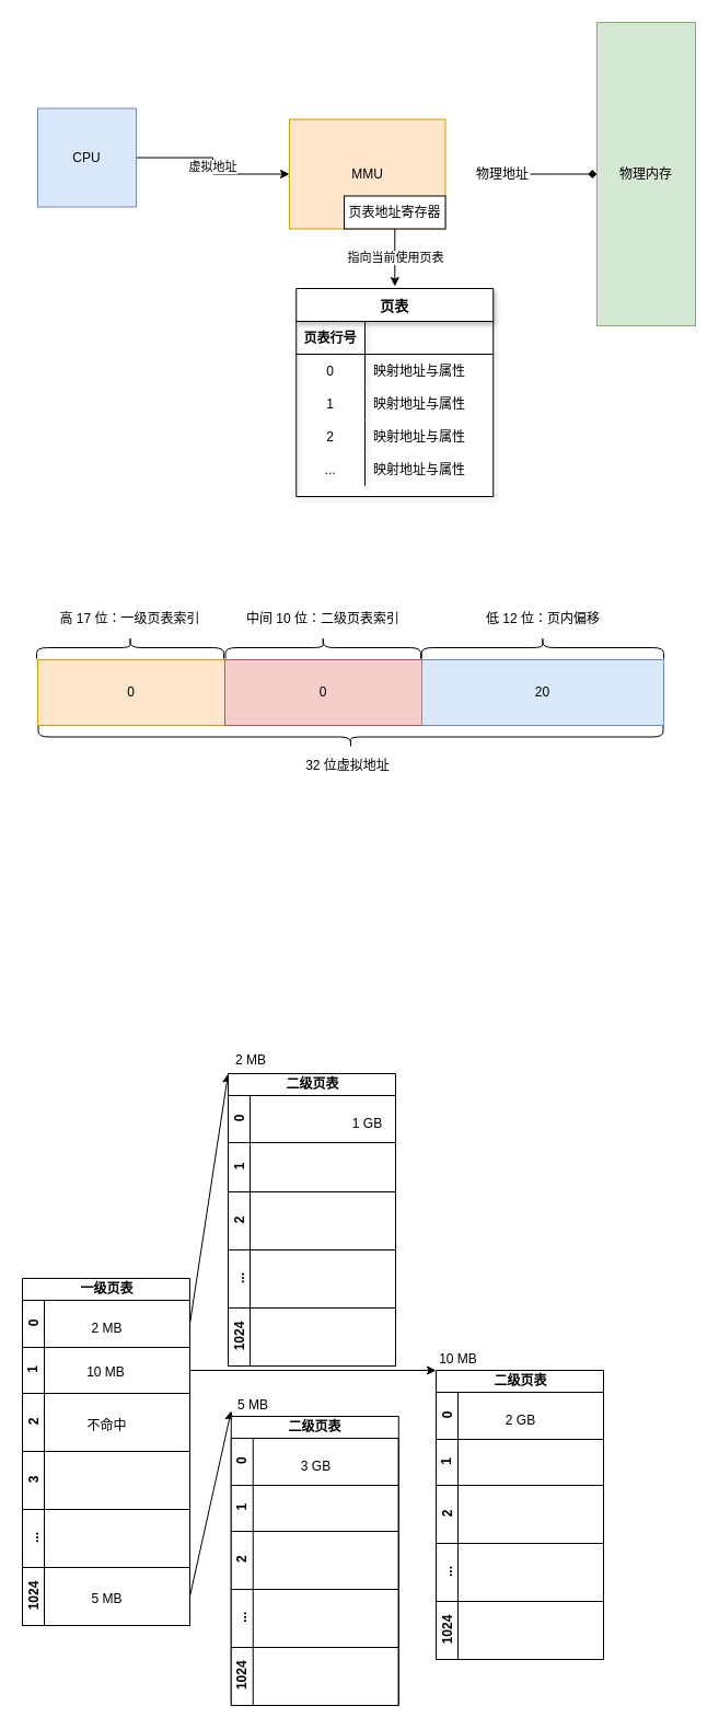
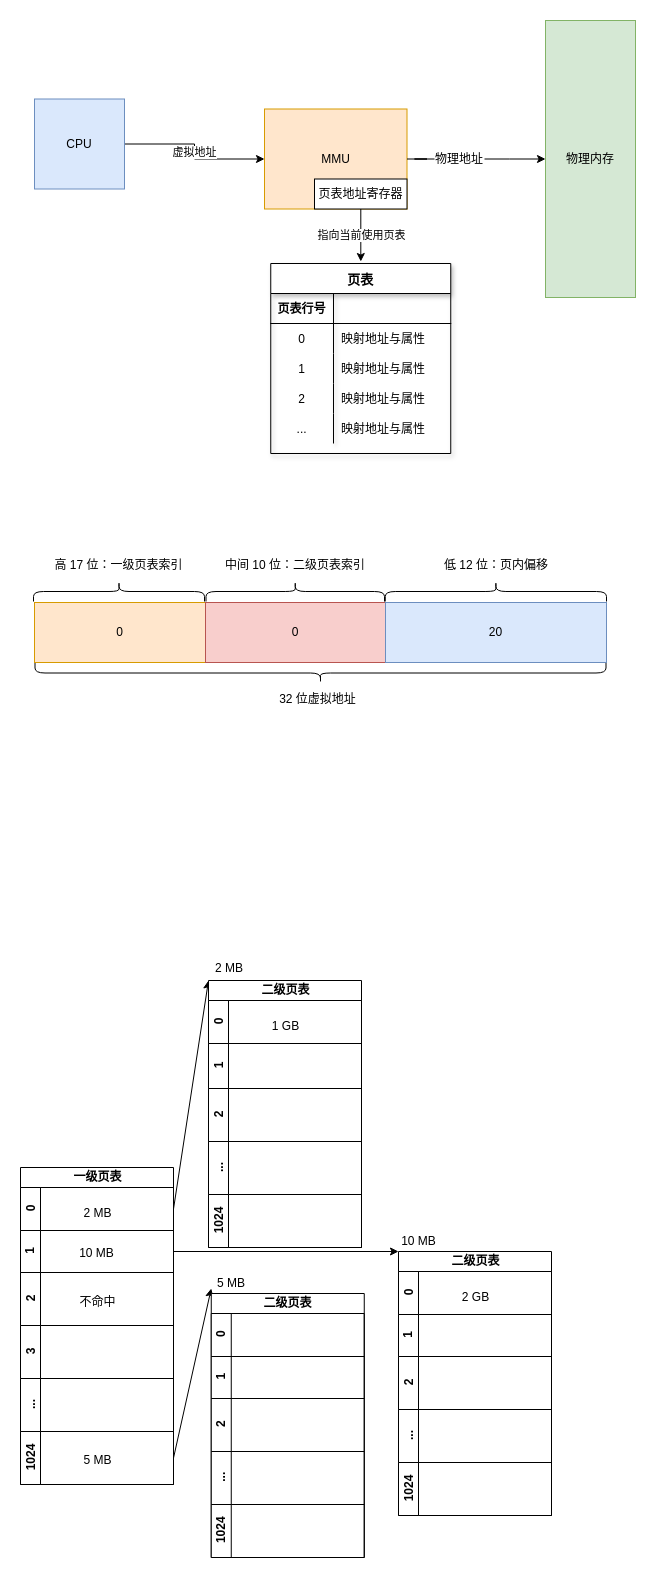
  <mxCell id="0" />
  <mxCell id="1" parent="0" />
  <mxCell id="2" value="虚拟地址" style="edgeStyle=orthogonalEdgeStyle;rounded=0;orthogonalLoop=1;jettySize=auto;html=1;" parent="1" source="3" target="4" edge="1"><mxGeometry relative="1" as="geometry" /></mxCell>
  <mxCell id="3" value="CPU" style="rounded=0;whiteSpace=wrap;html=1;fillColor=#dae8fc;strokeColor=#6c8ebf;" parent="1" vertex="1"><mxGeometry x="34" y="98.5" width="90" height="90" as="geometry" /></mxCell>
  <mxCell id="4" value="MMU" style="rounded=0;whiteSpace=wrap;html=1;fillColor=#ffe6cc;strokeColor=#d79b00;" parent="1" vertex="1"><mxGeometry x="264" y="108.5" width="142.5" height="100" as="geometry" /></mxCell>
  <mxCell id="5" value="物理内存" style="rounded=0;whiteSpace=wrap;html=1;fillColor=#d5e8d4;strokeColor=#82b366;" parent="1" vertex="1"><mxGeometry x="545" y="20" width="90" height="277" as="geometry" /></mxCell>
- <mxCell id="6" value="" style="edgeStyle=orthogonalEdgeStyle;rounded=0;orthogonalLoop=1;jettySize=auto;html=1;endArrow=diamond;" parent="1" source="7" target="5" edge="1"><mxGeometry relative="1" as="geometry"><Array as="points"><mxPoint x="509" y="159" /><mxPoint x="509" y="159" /></Array></mxGeometry></mxCell>
+ <mxCell id="6" value="" style="edgeStyle=orthogonalEdgeStyle;rounded=0;orthogonalLoop=1;jettySize=auto;html=1;" parent="1" source="7" target="5" edge="1"><mxGeometry relative="1" as="geometry"><Array as="points"><mxPoint x="509" y="159" /><mxPoint x="509" y="159" /></Array></mxGeometry></mxCell>
  <mxCell id="7" value="物理地址" style="text;html=1;strokeColor=none;fillColor=none;align=center;verticalAlign=middle;whiteSpace=wrap;rounded=0;" parent="1" vertex="1"><mxGeometry x="434" y="148.5" width="50" height="20" as="geometry" /></mxCell>
+ <mxCell id="8" value="" style="edgeStyle=orthogonalEdgeStyle;rounded=0;orthogonalLoop=1;jettySize=auto;html=1;endArrow=none;" parent="1" source="4" target="7" edge="1"><mxGeometry relative="1" as="geometry"><mxPoint x="406.5" y="158.5" as="sourcePoint" /><mxPoint x="504" y="158.5" as="targetPoint" /></mxGeometry></mxCell>
  <mxCell id="9" value="指向当前使用页表" style="edgeStyle=orthogonalEdgeStyle;rounded=0;orthogonalLoop=1;jettySize=auto;html=1;" parent="1" source="10" edge="1"><mxGeometry relative="1" as="geometry"><mxPoint x="360.3" y="261" as="targetPoint" /></mxGeometry></mxCell>
  <mxCell id="10" value="页表地址寄存器" style="rounded=0;whiteSpace=wrap;html=1;" parent="1" vertex="1"><mxGeometry x="314" y="178.5" width="92.5" height="30" as="geometry" /></mxCell>
  <mxCell id="11" value="页表" style="shape=table;startSize=30;container=1;collapsible=1;childLayout=tableLayout;fixedRows=1;rowLines=0;fontStyle=1;align=center;resizeLast=1;shadow=1;fontSize=13;" parent="1" vertex="1"><mxGeometry x="270.25" y="263" width="180" height="190" as="geometry" /></mxCell>
  <mxCell id="12" value="" style="shape=partialRectangle;collapsible=0;dropTarget=0;pointerEvents=0;fillColor=none;top=0;left=0;bottom=1;right=0;points=[[0,0.5],[1,0.5]];portConstraint=eastwest;" parent="11" vertex="1"><mxGeometry y="30" width="180" height="30" as="geometry" /></mxCell>
  <mxCell id="13" value="页表行号" style="shape=partialRectangle;connectable=0;fillColor=none;top=0;left=0;bottom=0;right=0;fontStyle=1;overflow=hidden;" parent="12" vertex="1"><mxGeometry width="62.75" height="30" as="geometry" /></mxCell>
  <mxCell id="14" value="" style="shape=partialRectangle;collapsible=0;dropTarget=0;pointerEvents=0;fillColor=none;top=0;left=0;bottom=0;right=0;points=[[0,0.5],[1,0.5]];portConstraint=eastwest;" parent="11" vertex="1"><mxGeometry y="60" width="180" height="30" as="geometry" /></mxCell>
  <mxCell id="15" value="0" style="shape=partialRectangle;connectable=0;fillColor=none;top=0;left=0;bottom=0;right=0;editable=1;overflow=hidden;" parent="14" vertex="1"><mxGeometry width="62.75" height="30" as="geometry" /></mxCell>
  <mxCell id="16" value="映射地址与属性" style="shape=partialRectangle;connectable=0;fillColor=none;top=0;left=0;bottom=0;right=0;align=left;spacingLeft=6;overflow=hidden;" parent="14" vertex="1"><mxGeometry x="62.75" width="117.25" height="30" as="geometry" /></mxCell>
  <mxCell id="17" value="" style="shape=partialRectangle;collapsible=0;dropTarget=0;pointerEvents=0;fillColor=none;top=0;left=0;bottom=0;right=0;points=[[0,0.5],[1,0.5]];portConstraint=eastwest;" parent="11" vertex="1"><mxGeometry y="90" width="180" height="30" as="geometry" /></mxCell>
  <mxCell id="18" value="1" style="shape=partialRectangle;connectable=0;fillColor=none;top=0;left=0;bottom=0;right=0;editable=1;overflow=hidden;" parent="17" vertex="1"><mxGeometry width="62.75" height="30" as="geometry" /></mxCell>
  <mxCell id="19" value="映射地址与属性" style="shape=partialRectangle;connectable=0;fillColor=none;top=0;left=0;bottom=0;right=0;align=left;spacingLeft=6;overflow=hidden;" parent="17" vertex="1"><mxGeometry x="62.75" width="117.25" height="30" as="geometry" /></mxCell>
  <mxCell id="20" value="" style="shape=partialRectangle;collapsible=0;dropTarget=0;pointerEvents=0;fillColor=none;top=0;left=0;bottom=0;right=0;points=[[0,0.5],[1,0.5]];portConstraint=eastwest;" parent="11" vertex="1"><mxGeometry y="120" width="180" height="30" as="geometry" /></mxCell>
  <mxCell id="21" value="2" style="shape=partialRectangle;connectable=0;fillColor=none;top=0;left=0;bottom=0;right=0;editable=1;overflow=hidden;" parent="20" vertex="1"><mxGeometry width="62.75" height="30" as="geometry" /></mxCell>
  <mxCell id="22" value="映射地址与属性" style="shape=partialRectangle;connectable=0;fillColor=none;top=0;left=0;bottom=0;right=0;align=left;spacingLeft=6;overflow=hidden;" parent="20" vertex="1"><mxGeometry x="62.75" width="117.25" height="30" as="geometry" /></mxCell>
  <mxCell id="23" value="" style="shape=partialRectangle;collapsible=0;dropTarget=0;pointerEvents=0;fillColor=none;top=0;left=0;bottom=0;right=0;points=[[0,0.5],[1,0.5]];portConstraint=eastwest;" parent="11" vertex="1"><mxGeometry y="150" width="180" height="30" as="geometry" /></mxCell>
  <mxCell id="24" value="..." style="shape=partialRectangle;connectable=0;fillColor=none;top=0;left=0;bottom=0;right=0;editable=1;overflow=hidden;" parent="23" vertex="1"><mxGeometry width="62.75" height="30" as="geometry" /></mxCell>
  <mxCell id="25" value="映射地址与属性" style="shape=partialRectangle;connectable=0;fillColor=none;top=0;left=0;bottom=0;right=0;align=left;spacingLeft=6;overflow=hidden;" parent="23" vertex="1"><mxGeometry x="62.75" width="117.25" height="30" as="geometry" /></mxCell>
  <mxCell id="26" value="" style="rounded=0;whiteSpace=wrap;html=1;" vertex="1" parent="1"><mxGeometry x="34" y="602" width="571" height="60" as="geometry" /></mxCell>
  <mxCell id="27" value="0" style="rounded=0;whiteSpace=wrap;html=1;fillColor=#ffe6cc;strokeColor=#d79b00;" vertex="1" parent="1"><mxGeometry x="34" y="602" width="171" height="60" as="geometry" /></mxCell>
  <mxCell id="28" value="0" style="rounded=0;whiteSpace=wrap;html=1;fillColor=#f8cecc;strokeColor=#b85450;" vertex="1" parent="1"><mxGeometry x="205" y="602" width="180" height="60" as="geometry" /></mxCell>
  <mxCell id="29" value="20" style="rounded=0;whiteSpace=wrap;html=1;fillColor=#dae8fc;strokeColor=#6c8ebf;" vertex="1" parent="1"><mxGeometry x="385" y="602" width="221" height="60" as="geometry" /></mxCell>
  <mxCell id="30" value="&lt;br&gt;" style="shape=curlyBracket;whiteSpace=wrap;html=1;rounded=1;rotation=90;labelPosition=left;verticalLabelPosition=middle;align=right;verticalAlign=middle;" vertex="1" parent="1"><mxGeometry x="108.5" y="505.5" width="20" height="171" as="geometry" /></mxCell>
  <mxCell id="31" value="高 17 位：一级页表索引" style="text;html=1;strokeColor=none;fillColor=none;align=center;verticalAlign=middle;whiteSpace=wrap;rounded=0;" vertex="1" parent="1"><mxGeometry x="40.25" y="555" width="156.5" height="20" as="geometry" /></mxCell>
  <mxCell id="32" value="中间 10 位：二级页表索引" style="text;html=1;strokeColor=none;fillColor=none;align=center;verticalAlign=middle;whiteSpace=wrap;rounded=0;" vertex="1" parent="1"><mxGeometry x="210.75" y="555" width="168" height="20" as="geometry" /></mxCell>
  <mxCell id="33" value="低 12 位：页内偏移" style="text;html=1;strokeColor=none;fillColor=none;align=center;verticalAlign=middle;whiteSpace=wrap;rounded=0;" vertex="1" parent="1"><mxGeometry x="426.63" y="555" width="137.5" height="20" as="geometry" /></mxCell>
  <mxCell id="34" value="&lt;br&gt;" style="shape=curlyBracket;whiteSpace=wrap;html=1;rounded=1;rotation=90;labelPosition=left;verticalLabelPosition=middle;align=right;verticalAlign=middle;" vertex="1" parent="1"><mxGeometry x="284.75" y="501.75" width="20" height="178.5" as="geometry" /></mxCell>
  <mxCell id="35" value="&lt;br&gt;" style="shape=curlyBracket;whiteSpace=wrap;html=1;rounded=1;rotation=90;labelPosition=left;verticalLabelPosition=middle;align=right;verticalAlign=middle;" vertex="1" parent="1"><mxGeometry x="485.38" y="480.38" width="20" height="221.25" as="geometry" /></mxCell>
  <mxCell id="36" value="&lt;br&gt;" style="shape=curlyBracket;whiteSpace=wrap;html=1;rounded=1;rotation=-90;labelPosition=left;verticalLabelPosition=middle;align=right;verticalAlign=middle;" vertex="1" parent="1"><mxGeometry x="310" y="387" width="20" height="571" as="geometry" /></mxCell>
  <mxCell id="37" value="32 位虚拟地址" style="text;html=1;strokeColor=none;fillColor=none;align=center;verticalAlign=middle;whiteSpace=wrap;rounded=0;" vertex="1" parent="1"><mxGeometry x="239" y="689" width="156.5" height="20" as="geometry" /></mxCell>
  <mxCell id="38" value="2 MB" style="text;html=1;strokeColor=none;fillColor=none;align=center;verticalAlign=middle;whiteSpace=wrap;rounded=0;" vertex="1" parent="1"><mxGeometry x="209.25" y="958" width="40" height="20" as="geometry" /></mxCell>
  <mxCell id="39" value="10 MB" style="text;html=1;strokeColor=none;fillColor=none;align=center;verticalAlign=middle;whiteSpace=wrap;rounded=0;" vertex="1" parent="1"><mxGeometry x="398" y="1231" width="41" height="20" as="geometry" /></mxCell>
  <mxCell id="40" value="5 MB" style="text;html=1;strokeColor=none;fillColor=none;align=center;verticalAlign=middle;whiteSpace=wrap;rounded=0;" vertex="1" parent="1"><mxGeometry x="210.75" y="1273" width="40" height="20" as="geometry" /></mxCell>
  <mxCell id="41" value="" style="endArrow=classic;html=1;exitX=1;exitY=0.5;exitDx=0;exitDy=0;entryX=0;entryY=0;entryDx=0;entryDy=0;" edge="1" parent="1" source="45" target="62"><mxGeometry width="50" height="50" relative="1" as="geometry"><mxPoint x="265" y="1723" as="sourcePoint" /><mxPoint x="315" y="1673" as="targetPoint" /></mxGeometry></mxCell>
  <mxCell id="42" value="" style="endArrow=classic;html=1;exitX=1;exitY=0.5;exitDx=0;exitDy=0;entryX=0;entryY=1;entryDx=0;entryDy=0;" edge="1" parent="1" source="47" target="39"><mxGeometry width="50" height="50" relative="1" as="geometry"><mxPoint x="188" y="2181.5" as="sourcePoint" /><mxPoint x="327" y="1748" as="targetPoint" /></mxGeometry></mxCell>
  <mxCell id="43" value="" style="endArrow=classic;html=1;exitX=1;exitY=0.5;exitDx=0;exitDy=0;entryX=0;entryY=0.75;entryDx=0;entryDy=0;" edge="1" parent="1" source="53" target="40"><mxGeometry width="50" height="50" relative="1" as="geometry"><mxPoint x="239" y="1628" as="sourcePoint" /><mxPoint x="379.25" y="1543" as="targetPoint" /></mxGeometry></mxCell>
  <mxCell id="44" value="一级页表" style="swimlane;html=1;childLayout=stackLayout;resizeParent=1;resizeParentMax=0;horizontal=1;startSize=20;horizontalStack=0;" vertex="1" parent="1"><mxGeometry x="20" y="1167" width="153" height="317" as="geometry" /></mxCell>
  <mxCell id="45" value="0" style="swimlane;html=1;startSize=20;horizontal=0;" vertex="1" parent="44"><mxGeometry y="20" width="153" height="43" as="geometry" /></mxCell>
  <mxCell id="46" value="2 MB" style="text;html=1;align=center;verticalAlign=middle;resizable=0;points=[];autosize=1;" vertex="1" parent="45"><mxGeometry x="57.5" y="17" width="38" height="18" as="geometry" /></mxCell>
  <mxCell id="47" value="1" style="swimlane;html=1;startSize=20;horizontal=0;" vertex="1" parent="44"><mxGeometry y="63" width="153" height="42" as="geometry" /></mxCell>
  <mxCell id="48" value="10 MB" style="text;html=1;align=center;verticalAlign=middle;resizable=0;points=[];autosize=1;" vertex="1" parent="47"><mxGeometry x="53.5" y="14" width="45" height="18" as="geometry" /></mxCell>
  <mxCell id="49" value="2" style="swimlane;html=1;startSize=20;horizontal=0;" vertex="1" parent="44"><mxGeometry y="105" width="153" height="53" as="geometry" /></mxCell>
  <mxCell id="50" value="不命中" style="text;html=1;align=center;verticalAlign=middle;resizable=0;points=[];autosize=1;" vertex="1" parent="49"><mxGeometry x="53.5" y="20.5" width="46" height="18" as="geometry" /></mxCell>
  <mxCell id="51" value="3&lt;br&gt;" style="swimlane;html=1;startSize=20;horizontal=0;" vertex="1" parent="44"><mxGeometry y="158" width="153" height="53" as="geometry" /></mxCell>
  <mxCell id="52" value="...&lt;br&gt;" style="swimlane;html=1;startSize=20;horizontal=0;" vertex="1" parent="44"><mxGeometry y="211" width="153" height="53" as="geometry" /></mxCell>
  <mxCell id="53" value="1024" style="swimlane;html=1;startSize=20;horizontal=0;" vertex="1" parent="44"><mxGeometry y="264" width="153" height="53" as="geometry" /></mxCell>
  <mxCell id="54" value="5&amp;nbsp;MB" style="text;html=1;align=center;verticalAlign=middle;resizable=0;points=[];autosize=1;" vertex="1" parent="53"><mxGeometry x="57.5" y="20" width="38" height="18" as="geometry" /></mxCell>
  <mxCell id="55" value="二级页表" style="swimlane;html=1;childLayout=stackLayout;resizeParent=1;resizeParentMax=0;horizontal=1;startSize=20;horizontalStack=0;" vertex="1" parent="1"><mxGeometry x="210.75" y="1293" width="153" height="264" as="geometry" /></mxCell>
  <mxCell id="56" value="0" style="swimlane;html=1;startSize=20;horizontal=0;" vertex="1" parent="55"><mxGeometry y="20" width="153" height="43" as="geometry" /></mxCell>
- <mxCell id="57" value="3&amp;nbsp;GB" style="text;html=1;align=center;verticalAlign=middle;resizable=0;points=[];autosize=1;" vertex="1" parent="56"><mxGeometry x="58.5" y="17" width="37" height="18" as="geometry" /></mxCell>
  <mxCell id="58" value="1" style="swimlane;html=1;startSize=20;horizontal=0;" vertex="1" parent="55"><mxGeometry y="63" width="153" height="42" as="geometry" /></mxCell>
  <mxCell id="59" value="2" style="swimlane;html=1;startSize=20;horizontal=0;" vertex="1" parent="55"><mxGeometry y="105" width="153" height="53" as="geometry" /></mxCell>
  <mxCell id="60" value="...&lt;br&gt;" style="swimlane;html=1;startSize=20;horizontal=0;" vertex="1" parent="55"><mxGeometry y="158" width="153" height="53" as="geometry" /></mxCell>
  <mxCell id="61" value="1024" style="swimlane;html=1;startSize=20;horizontal=0;" vertex="1" parent="55"><mxGeometry y="211" width="153" height="53" as="geometry" /></mxCell>
  <mxCell id="62" value="二级页表" style="swimlane;html=1;childLayout=stackLayout;resizeParent=1;resizeParentMax=0;horizontal=1;startSize=20;horizontalStack=0;" vertex="1" parent="1"><mxGeometry x="208" y="980" width="153" height="267" as="geometry" /></mxCell>
  <mxCell id="63" value="0" style="swimlane;html=1;startSize=20;horizontal=0;" vertex="1" parent="62"><mxGeometry y="20" width="153" height="43" as="geometry" /></mxCell>
- <mxCell id="64" value="1 GB" style="text;html=1;align=center;verticalAlign=middle;resizable=0;points=[];autosize=1;" vertex="1" parent="63"><mxGeometry x="108.5" y="17" width="37" height="18" as="geometry" /></mxCell>
+ <mxCell id="64" value="1 GB" style="text;html=1;align=center;verticalAlign=middle;resizable=0;points=[];autosize=1;" vertex="1" parent="63"><mxGeometry x="58.5" y="17" width="37" height="18" as="geometry" /></mxCell>
  <mxCell id="65" value="1" style="swimlane;html=1;startSize=20;horizontal=0;" vertex="1" parent="62"><mxGeometry y="63" width="153" height="45" as="geometry" /></mxCell>
  <mxCell id="66" value="2" style="swimlane;html=1;startSize=20;horizontal=0;" vertex="1" parent="62"><mxGeometry y="108" width="153" height="53" as="geometry" /></mxCell>
  <mxCell id="67" value="...&lt;br&gt;" style="swimlane;html=1;startSize=20;horizontal=0;" vertex="1" parent="62"><mxGeometry y="161" width="153" height="53" as="geometry" /></mxCell>
  <mxCell id="68" value="1024" style="swimlane;html=1;startSize=20;horizontal=0;" vertex="1" parent="62"><mxGeometry y="214" width="153" height="53" as="geometry" /></mxCell>
  <mxCell id="69" value="二级页表" style="swimlane;html=1;childLayout=stackLayout;resizeParent=1;resizeParentMax=0;horizontal=1;startSize=20;horizontalStack=0;" vertex="1" parent="1"><mxGeometry x="398" y="1251" width="153" height="264" as="geometry" /></mxCell>
  <mxCell id="70" value="0" style="swimlane;html=1;startSize=20;horizontal=0;" vertex="1" parent="69"><mxGeometry y="20" width="153" height="43" as="geometry" /></mxCell>
  <mxCell id="71" value="2 GB" style="text;html=1;align=center;verticalAlign=middle;resizable=0;points=[];autosize=1;" vertex="1" parent="70"><mxGeometry x="58.5" y="17" width="37" height="18" as="geometry" /></mxCell>
  <mxCell id="72" value="1" style="swimlane;html=1;startSize=20;horizontal=0;" vertex="1" parent="69"><mxGeometry y="63" width="153" height="42" as="geometry" /></mxCell>
  <mxCell id="73" value="2" style="swimlane;html=1;startSize=20;horizontal=0;" vertex="1" parent="69"><mxGeometry y="105" width="153" height="53" as="geometry" /></mxCell>
  <mxCell id="74" value="...&lt;br&gt;" style="swimlane;html=1;startSize=20;horizontal=0;" vertex="1" parent="69"><mxGeometry y="158" width="153" height="53" as="geometry" /></mxCell>
  <mxCell id="75" value="1024" style="swimlane;html=1;startSize=20;horizontal=0;" vertex="1" parent="69"><mxGeometry y="211" width="153" height="53" as="geometry" /></mxCell>
